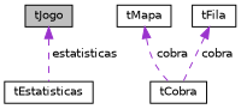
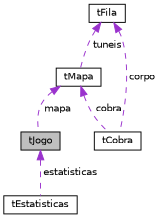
  digraph {
    node [color=black fillcolor=white fontname=Helvetica fontsize=10 shape=record style=filled]
    edge [color=darkorchid3 dir=back fontname=Helvetica fontsize=10 labelfontname=Helvetica labelfontsize=10 style=dashed]
    n1 [fillcolor=grey75 fontcolor=black height=0.2 label=tJogo width=0.4]
    n2 [height=0.2 label=tEstatisticas width=0.4]
    n3 [height=0.2 label=tMapa width=0.4]
    n4 [height=0.2 label=tCobra width=0.4]
    n5 [height=0.2 label=tFila width=0.4]
    n1 -> n2 [label=" estatisticas"]
+   n3 -> n1 [label=" mapa"]
    n3 -> n4 [label=" cobra"]
-   n5 -> n4 [label=" cobra"]
+   n5 -> n3 [label=" tuneis"]
+   n5 -> n4 [label=" corpo"]
  }
